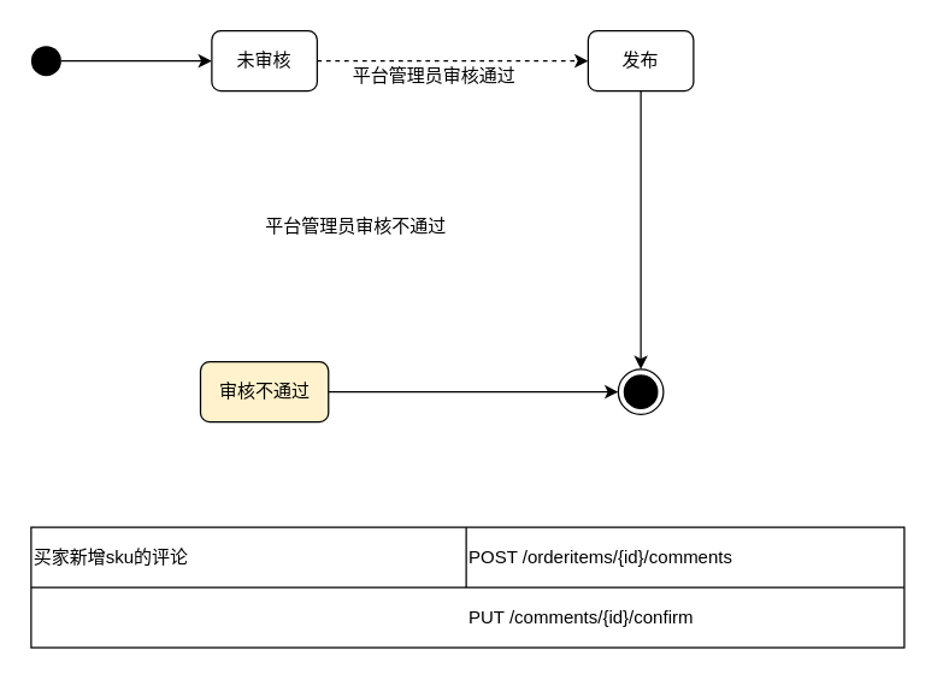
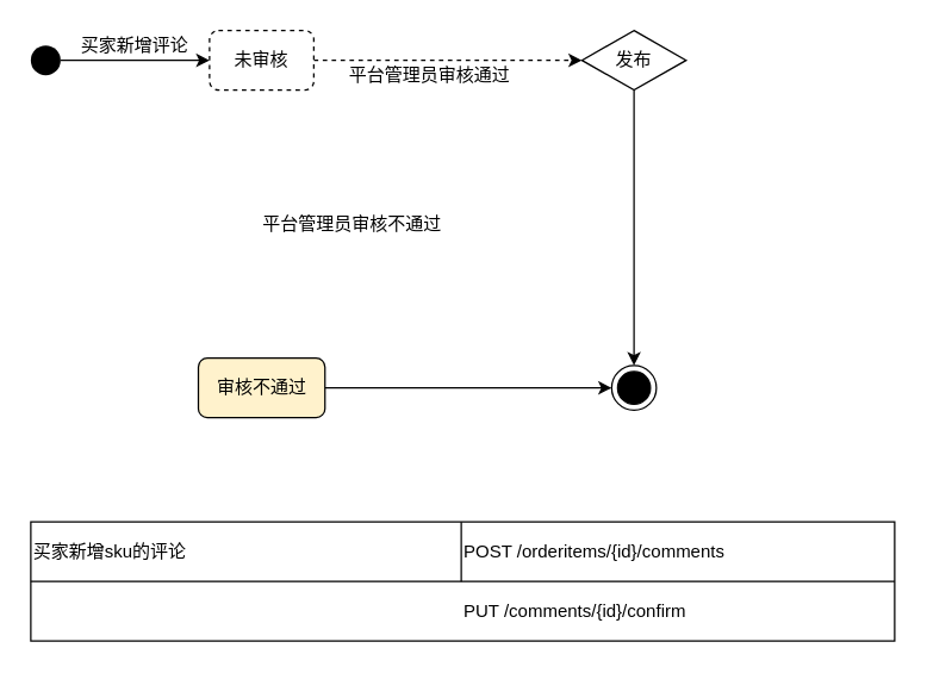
  <mxCell id="0" />
  <mxCell id="1" parent="0" />
  <mxCell id="2" style="edgeStyle=orthogonalEdgeStyle;rounded=0;orthogonalLoop=1;jettySize=auto;html=1;exitX=1;exitY=0.5;exitDx=0;exitDy=0;entryX=0;entryY=0.5;entryDx=0;entryDy=0;" parent="1" source="3" target="5" edge="1"><mxGeometry relative="1" as="geometry" /></mxCell>
  <mxCell id="3" value="" style="ellipse;fillColor=#000000;strokeColor=none;" parent="1" vertex="1"><mxGeometry x="20" y="30" width="20" height="20" as="geometry" /></mxCell>
  <mxCell id="4" style="edgeStyle=orthogonalEdgeStyle;rounded=0;orthogonalLoop=1;jettySize=auto;html=1;exitX=1;exitY=0.5;exitDx=0;exitDy=0;entryX=0;entryY=0.5;entryDx=0;entryDy=0;dashed=1;" parent="1" source="5" target="8" edge="1"><mxGeometry relative="1" as="geometry" /></mxCell>
- <mxCell id="5" value="未审核" style="rounded=1;whiteSpace=wrap;html=1;" parent="1" vertex="1"><mxGeometry x="140" y="20" width="70" height="40" as="geometry" /></mxCell>
+ <mxCell id="5" value="未审核" style="rounded=1;whiteSpace=wrap;html=1;dashed=1;" parent="1" vertex="1"><mxGeometry x="140" y="20" width="70" height="40" as="geometry" /></mxCell>
+ <mxCell id="6" value="买家新增评论" style="text;html=1;strokeColor=none;fillColor=none;align=center;verticalAlign=middle;whiteSpace=wrap;rounded=0;" parent="1" vertex="1"><mxGeometry x="50" y="20" width="80" height="20" as="geometry" /></mxCell>
  <mxCell id="7" style="edgeStyle=orthogonalEdgeStyle;rounded=0;orthogonalLoop=1;jettySize=auto;html=1;exitX=0.5;exitY=1;exitDx=0;exitDy=0;entryX=0.5;entryY=0;entryDx=0;entryDy=0;" parent="1" source="8" target="13" edge="1"><mxGeometry relative="1" as="geometry" /></mxCell>
- <mxCell id="8" value="发布" style="rounded=1;whiteSpace=wrap;html=1;" parent="1" vertex="1"><mxGeometry x="390" y="20" width="70" height="40" as="geometry" /></mxCell>
+ <mxCell id="8" value="发布" style="rhombus;whiteSpace=wrap;html=1;" parent="1" vertex="1"><mxGeometry x="390" y="20" width="70" height="40" as="geometry" /></mxCell>
  <mxCell id="9" value="平台管理员审核通过" style="text;html=1;strokeColor=none;fillColor=none;align=center;verticalAlign=middle;whiteSpace=wrap;rounded=0;" parent="1" vertex="1"><mxGeometry x="217.5" y="40" width="140" height="20" as="geometry" /></mxCell>
  <mxCell id="10" style="edgeStyle=orthogonalEdgeStyle;rounded=0;orthogonalLoop=1;jettySize=auto;html=1;exitX=1;exitY=0.5;exitDx=0;exitDy=0;entryX=0;entryY=0.5;entryDx=0;entryDy=0;" parent="1" source="11" target="13" edge="1"><mxGeometry relative="1" as="geometry" /></mxCell>
  <mxCell id="11" value="审核不通过" style="rounded=1;whiteSpace=wrap;html=1;fillColor=#fff2cc;" parent="1" vertex="1"><mxGeometry x="132.5" y="240" width="85" height="40" as="geometry" /></mxCell>
  <mxCell id="12" value="平台管理员审核不通过" style="text;html=1;strokeColor=none;fillColor=none;align=center;verticalAlign=middle;whiteSpace=wrap;rounded=0;" parent="1" vertex="1"><mxGeometry x="170" y="140" width="132" height="20" as="geometry" /></mxCell>
  <mxCell id="13" value="" style="ellipse;html=1;shape=endState;fillColor=#000000;strokeColor=#000000;" parent="1" vertex="1"><mxGeometry x="410" y="245" width="30" height="30" as="geometry" /></mxCell>
  <mxCell id="14" value="" style="shape=table;html=1;whiteSpace=wrap;startSize=0;container=1;collapsible=0;childLayout=tableLayout;" vertex="1" parent="1"><mxGeometry x="20" y="350" width="580" height="80" as="geometry" /></mxCell>
  <mxCell id="15" value="" style="shape=partialRectangle;html=1;whiteSpace=wrap;collapsible=0;dropTarget=0;pointerEvents=0;fillColor=none;top=0;left=0;bottom=0;right=0;points=[[0,0.5],[1,0.5]];portConstraint=eastwest;" vertex="1" parent="14"><mxGeometry width="580" height="40" as="geometry" /></mxCell>
  <mxCell id="16" value="买家新增sku的评论" style="shape=partialRectangle;html=1;whiteSpace=wrap;connectable=0;overflow=hidden;fillColor=none;top=0;left=0;bottom=0;right=0;align=left;" vertex="1" parent="15"><mxGeometry width="289" height="40" as="geometry" /></mxCell>
  <mxCell id="17" value="POST /orderitems/{id}/comments" style="shape=partialRectangle;html=1;whiteSpace=wrap;connectable=0;overflow=hidden;fillColor=none;top=0;left=0;bottom=0;right=0;align=left;" vertex="1" parent="15"><mxGeometry x="289" width="291" height="40" as="geometry" /></mxCell>
  <mxCell id="18" value="" style="shape=partialRectangle;html=1;whiteSpace=wrap;collapsible=0;dropTarget=0;pointerEvents=0;fillColor=none;top=0;left=0;bottom=0;right=0;points=[[0,0.5],[1,0.5]];portConstraint=eastwest;" vertex="1" parent="14"><mxGeometry y="40" width="580" height="40" as="geometry" /></mxCell>
  <mxCell id="19" value="PUT /comments/{id}/confirm" style="shape=partialRectangle;html=1;whiteSpace=wrap;connectable=0;overflow=hidden;fillColor=none;top=0;left=0;bottom=0;right=0;align=left;" vertex="1" parent="18"><mxGeometry x="289" width="291" height="40" as="geometry" /></mxCell>
